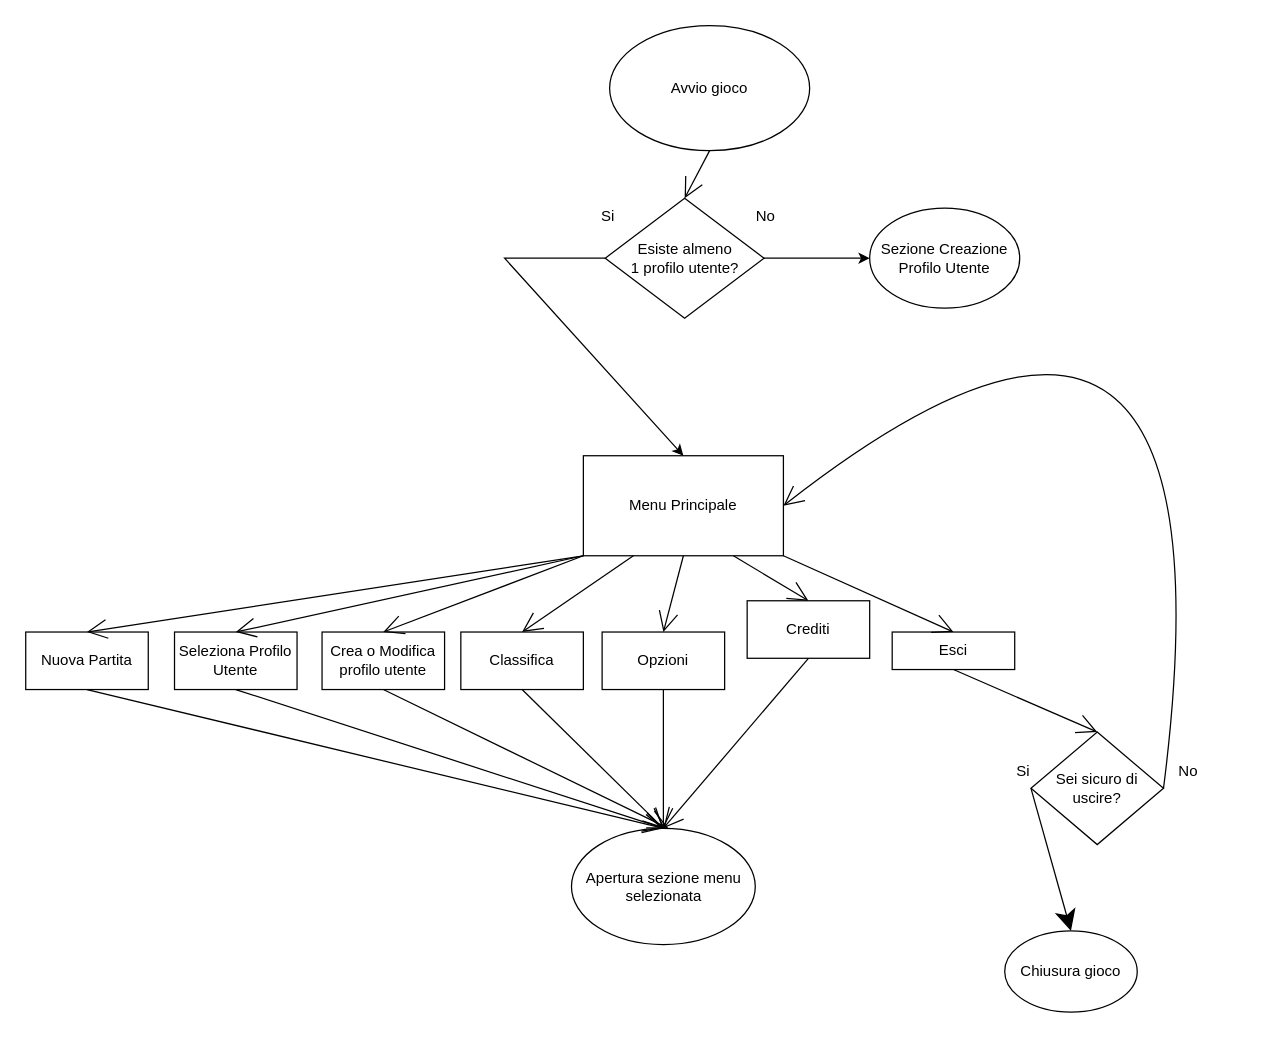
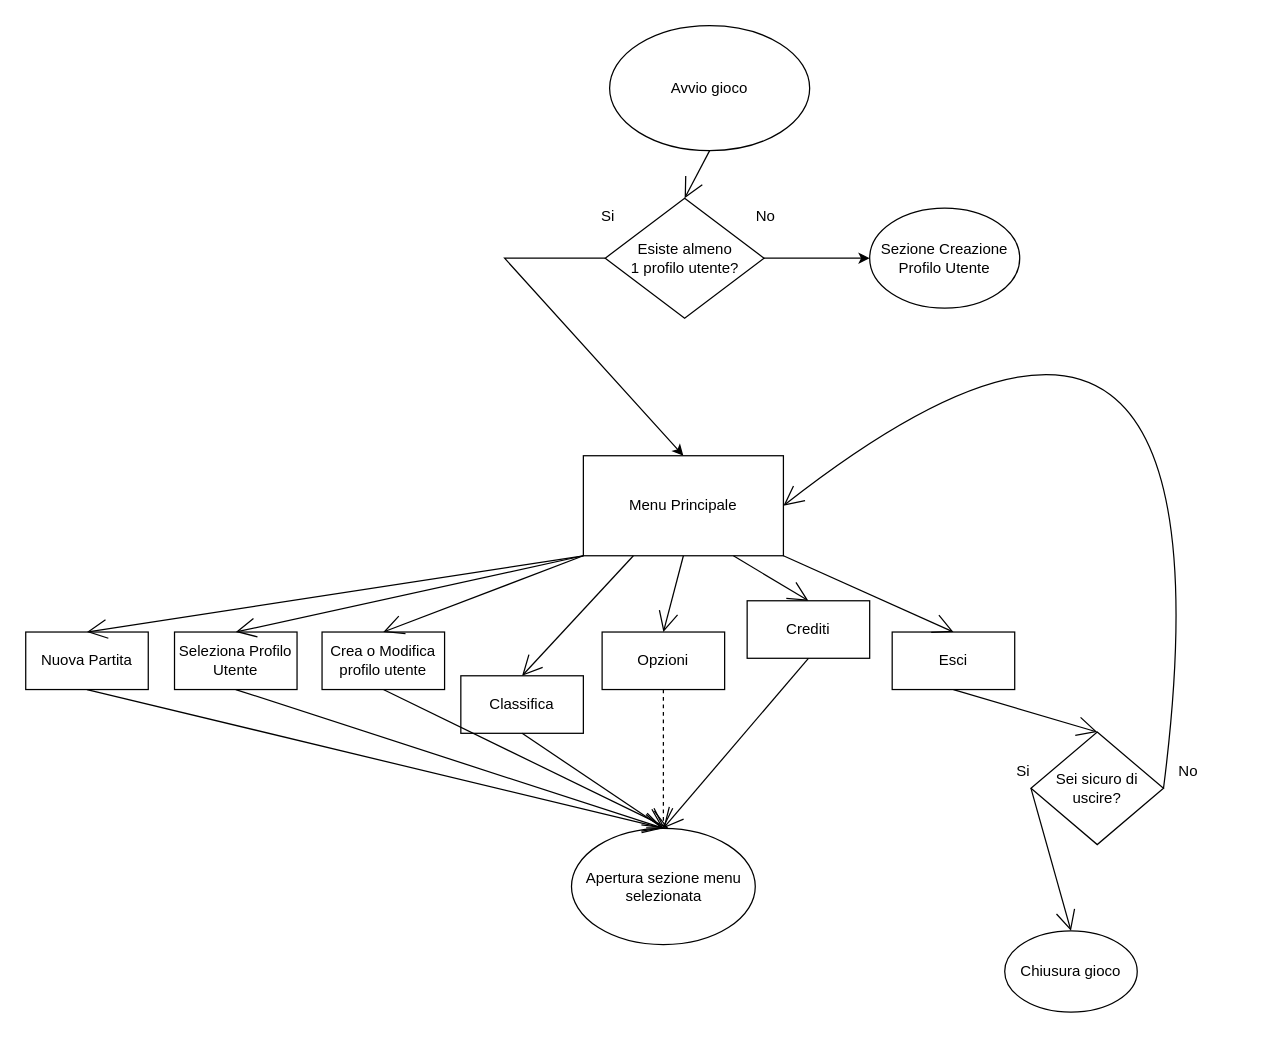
  <mxCell id="0" />
  <mxCell id="1" parent="0" />
  <mxCell id="2" value="Menu Principale" style="rounded=0;whiteSpace=wrap;html=1;hachureGap=4;" parent="1" vertex="1"><mxGeometry x="466" y="364" width="160" height="80" as="geometry" /></mxCell>
  <mxCell id="3" value="" style="edgeStyle=none;curved=1;rounded=0;orthogonalLoop=1;jettySize=auto;html=1;endArrow=open;startSize=14;endSize=14;sourcePerimeterSpacing=8;targetPerimeterSpacing=8;exitX=0.5;exitY=1;exitDx=0;exitDy=0;entryX=0.5;entryY=0;entryDx=0;entryDy=0;" parent="1" source="4" target="33" edge="1"><mxGeometry relative="1" as="geometry"><mxPoint x="552" y="153" as="sourcePoint" /></mxGeometry></mxCell>
  <mxCell id="4" value="Avvio gioco" style="ellipse;whiteSpace=wrap;html=1;hachureGap=4;" parent="1" vertex="1"><mxGeometry x="487" y="20" width="160" height="100" as="geometry" /></mxCell>
- <mxCell id="5" value="Esci" style="rounded=0;whiteSpace=wrap;html=1;hachureGap=4;" parent="1" vertex="1"><mxGeometry x="713" y="505" width="98" height="30" as="geometry" /></mxCell>
+ <mxCell id="5" value="Esci" style="rounded=0;whiteSpace=wrap;html=1;hachureGap=4;" parent="1" vertex="1"><mxGeometry x="713" y="505" width="98" height="46" as="geometry" /></mxCell>
  <mxCell id="6" value="" style="edgeStyle=none;orthogonalLoop=1;jettySize=auto;html=1;rounded=0;endArrow=open;startSize=14;endSize=14;sourcePerimeterSpacing=8;targetPerimeterSpacing=8;curved=1;exitX=1;exitY=1;exitDx=0;exitDy=0;entryX=0.5;entryY=0;entryDx=0;entryDy=0;" parent="1" source="2" target="5" edge="1"><mxGeometry width="120" relative="1" as="geometry"><mxPoint x="474" y="477" as="sourcePoint" /><mxPoint x="594" y="477" as="targetPoint" /><Array as="points" /></mxGeometry></mxCell>
  <mxCell id="7" value="Sei sicuro di uscire?" style="rhombus;whiteSpace=wrap;html=1;hachureGap=4;" parent="1" vertex="1"><mxGeometry x="824" y="585" width="106" height="90" as="geometry" /></mxCell>
  <mxCell id="8" value="" style="edgeStyle=none;orthogonalLoop=1;jettySize=auto;html=1;rounded=0;endArrow=open;startSize=14;endSize=14;sourcePerimeterSpacing=8;targetPerimeterSpacing=8;curved=1;exitX=0.5;exitY=1;exitDx=0;exitDy=0;entryX=0.5;entryY=0;entryDx=0;entryDy=0;" parent="1" source="5" target="7" edge="1"><mxGeometry width="120" relative="1" as="geometry"><mxPoint x="669" y="430" as="sourcePoint" /><mxPoint x="789" y="430" as="targetPoint" /><Array as="points" /></mxGeometry></mxCell>
  <mxCell id="9" value="No" style="text;strokeColor=none;fillColor=none;html=1;align=center;verticalAlign=middle;whiteSpace=wrap;rounded=0;hachureGap=4;" parent="1" vertex="1"><mxGeometry x="920" y="602" width="60" height="30" as="geometry" /></mxCell>
  <mxCell id="10" value="Chiusura gioco" style="ellipse;whiteSpace=wrap;html=1;hachureGap=4;" parent="1" vertex="1"><mxGeometry x="803" y="744" width="106" height="65" as="geometry" /></mxCell>
- <mxCell id="11" value="" style="edgeStyle=none;orthogonalLoop=1;jettySize=auto;html=1;rounded=0;endArrow=classic;startSize=14;endSize=14;sourcePerimeterSpacing=8;targetPerimeterSpacing=8;curved=1;entryX=0.5;entryY=0;entryDx=0;entryDy=0;exitX=0;exitY=0.5;exitDx=0;exitDy=0;" parent="1" source="7" target="10" edge="1"><mxGeometry width="120" relative="1" as="geometry"><mxPoint x="814" y="660" as="sourcePoint" /><mxPoint x="864" y="740" as="targetPoint" /><Array as="points" /></mxGeometry></mxCell>
+ <mxCell id="11" value="" style="edgeStyle=none;orthogonalLoop=1;jettySize=auto;html=1;rounded=0;endArrow=open;startSize=14;endSize=14;sourcePerimeterSpacing=8;targetPerimeterSpacing=8;curved=1;entryX=0.5;entryY=0;entryDx=0;entryDy=0;exitX=0;exitY=0.5;exitDx=0;exitDy=0;" parent="1" source="7" target="10" edge="1"><mxGeometry width="120" relative="1" as="geometry"><mxPoint x="814" y="660" as="sourcePoint" /><mxPoint x="864" y="740" as="targetPoint" /><Array as="points" /></mxGeometry></mxCell>
  <mxCell id="12" value="Si" style="text;strokeColor=none;fillColor=none;html=1;align=center;verticalAlign=middle;whiteSpace=wrap;rounded=0;hachureGap=4;" parent="1" vertex="1"><mxGeometry x="788" y="602" width="60" height="30" as="geometry" /></mxCell>
  <mxCell id="13" value="Crediti" style="rounded=0;whiteSpace=wrap;html=1;hachureGap=4;" parent="1" vertex="1"><mxGeometry x="597" y="480" width="98" height="46" as="geometry" /></mxCell>
- <mxCell id="14" value="Classifica" style="rounded=0;whiteSpace=wrap;html=1;hachureGap=4;" parent="1" vertex="1"><mxGeometry x="368" y="505" width="98" height="46" as="geometry" /></mxCell>
+ <mxCell id="14" value="Classifica" style="rounded=0;whiteSpace=wrap;html=1;hachureGap=4;" parent="1" vertex="1"><mxGeometry x="368" y="540" width="98" height="46" as="geometry" /></mxCell>
  <mxCell id="15" value="Nuova Partita" style="rounded=0;whiteSpace=wrap;html=1;hachureGap=4;" parent="1" vertex="1"><mxGeometry x="20" y="505" width="98" height="46" as="geometry" /></mxCell>
  <mxCell id="16" value="Opzioni" style="rounded=0;whiteSpace=wrap;html=1;hachureGap=4;" parent="1" vertex="1"><mxGeometry x="481" y="505" width="98" height="46" as="geometry" /></mxCell>
  <mxCell id="17" value="" style="edgeStyle=none;orthogonalLoop=1;jettySize=auto;html=1;rounded=0;endArrow=open;startSize=14;endSize=14;sourcePerimeterSpacing=8;targetPerimeterSpacing=8;curved=1;exitX=0.75;exitY=1;exitDx=0;exitDy=0;entryX=0.5;entryY=0;entryDx=0;entryDy=0;" parent="1" source="2" target="13" edge="1"><mxGeometry width="120" relative="1" as="geometry"><mxPoint x="324" y="478" as="sourcePoint" /><mxPoint x="444" y="478" as="targetPoint" /><Array as="points" /></mxGeometry></mxCell>
  <mxCell id="18" value="" style="edgeStyle=none;orthogonalLoop=1;jettySize=auto;html=1;rounded=0;endArrow=open;startSize=14;endSize=14;sourcePerimeterSpacing=8;targetPerimeterSpacing=8;curved=1;exitX=0.5;exitY=1;exitDx=0;exitDy=0;entryX=0.5;entryY=0;entryDx=0;entryDy=0;" parent="1" source="2" target="16" edge="1"><mxGeometry width="120" relative="1" as="geometry"><mxPoint x="324" y="478" as="sourcePoint" /><mxPoint x="444" y="478" as="targetPoint" /><Array as="points" /></mxGeometry></mxCell>
  <mxCell id="19" value="" style="edgeStyle=none;orthogonalLoop=1;jettySize=auto;html=1;rounded=0;endArrow=open;startSize=14;endSize=14;sourcePerimeterSpacing=8;targetPerimeterSpacing=8;curved=1;exitX=0.25;exitY=1;exitDx=0;exitDy=0;entryX=0.5;entryY=0;entryDx=0;entryDy=0;" parent="1" source="2" target="14" edge="1"><mxGeometry width="120" relative="1" as="geometry"><mxPoint x="324" y="478" as="sourcePoint" /><mxPoint x="444" y="478" as="targetPoint" /><Array as="points" /></mxGeometry></mxCell>
  <mxCell id="20" value="" style="edgeStyle=none;orthogonalLoop=1;jettySize=auto;html=1;rounded=0;endArrow=open;startSize=14;endSize=14;sourcePerimeterSpacing=8;targetPerimeterSpacing=8;curved=1;exitX=0;exitY=1;exitDx=0;exitDy=0;entryX=0.5;entryY=0;entryDx=0;entryDy=0;" parent="1" source="2" target="15" edge="1"><mxGeometry width="120" relative="1" as="geometry"><mxPoint x="324" y="478" as="sourcePoint" /><mxPoint x="444" y="478" as="targetPoint" /><Array as="points" /></mxGeometry></mxCell>
  <mxCell id="21" value="Apertura sezione menu selezionata" style="ellipse;whiteSpace=wrap;html=1;hachureGap=4;" parent="1" vertex="1"><mxGeometry x="456.5" y="662" width="147" height="93" as="geometry" /></mxCell>
  <mxCell id="22" value="" style="edgeStyle=none;orthogonalLoop=1;jettySize=auto;html=1;rounded=0;endArrow=open;startSize=14;endSize=14;sourcePerimeterSpacing=8;targetPerimeterSpacing=8;curved=1;exitX=0.5;exitY=1;exitDx=0;exitDy=0;entryX=0.5;entryY=0;entryDx=0;entryDy=0;" parent="1" source="15" target="21" edge="1"><mxGeometry width="120" relative="1" as="geometry"><mxPoint x="495" y="384" as="sourcePoint" /><mxPoint x="615" y="384" as="targetPoint" /><Array as="points" /></mxGeometry></mxCell>
  <mxCell id="23" value="" style="edgeStyle=none;orthogonalLoop=1;jettySize=auto;html=1;rounded=0;endArrow=open;startSize=14;endSize=14;sourcePerimeterSpacing=8;targetPerimeterSpacing=8;curved=1;exitX=0.5;exitY=1;exitDx=0;exitDy=0;entryX=0.5;entryY=0;entryDx=0;entryDy=0;" parent="1" source="14" target="21" edge="1"><mxGeometry width="120" relative="1" as="geometry"><mxPoint x="495" y="384" as="sourcePoint" /><mxPoint x="615" y="384" as="targetPoint" /><Array as="points" /></mxGeometry></mxCell>
- <mxCell id="24" value="" style="edgeStyle=none;orthogonalLoop=1;jettySize=auto;html=1;rounded=0;endArrow=open;startSize=14;endSize=14;sourcePerimeterSpacing=8;targetPerimeterSpacing=8;curved=1;exitX=0.5;exitY=1;exitDx=0;exitDy=0;entryX=0.5;entryY=0;entryDx=0;entryDy=0;" parent="1" source="16" target="21" edge="1"><mxGeometry width="120" relative="1" as="geometry"><mxPoint x="495" y="384" as="sourcePoint" /><mxPoint x="615" y="384" as="targetPoint" /><Array as="points" /></mxGeometry></mxCell>
+ <mxCell id="24" value="" style="edgeStyle=none;orthogonalLoop=1;jettySize=auto;html=1;rounded=0;endArrow=open;startSize=14;endSize=14;sourcePerimeterSpacing=8;targetPerimeterSpacing=8;curved=1;exitX=0.5;exitY=1;exitDx=0;exitDy=0;entryX=0.5;entryY=0;entryDx=0;entryDy=0;dashed=1;" parent="1" source="16" target="21" edge="1"><mxGeometry width="120" relative="1" as="geometry"><mxPoint x="495" y="384" as="sourcePoint" /><mxPoint x="615" y="384" as="targetPoint" /><Array as="points" /></mxGeometry></mxCell>
  <mxCell id="25" value="" style="edgeStyle=none;orthogonalLoop=1;jettySize=auto;html=1;rounded=0;endArrow=open;startSize=14;endSize=14;sourcePerimeterSpacing=8;targetPerimeterSpacing=8;curved=1;exitX=0.5;exitY=1;exitDx=0;exitDy=0;entryX=0.5;entryY=0;entryDx=0;entryDy=0;" parent="1" source="13" target="21" edge="1"><mxGeometry width="120" relative="1" as="geometry"><mxPoint x="495" y="384" as="sourcePoint" /><mxPoint x="602" y="645" as="targetPoint" /><Array as="points" /></mxGeometry></mxCell>
  <mxCell id="26" value="" style="edgeStyle=none;orthogonalLoop=1;jettySize=auto;html=1;rounded=0;endArrow=open;startSize=14;endSize=14;sourcePerimeterSpacing=8;targetPerimeterSpacing=8;curved=1;exitX=1;exitY=0.5;exitDx=0;exitDy=0;entryX=1;entryY=0.5;entryDx=0;entryDy=0;" parent="1" source="7" target="2" edge="1"><mxGeometry width="120" relative="1" as="geometry"><mxPoint x="496" y="210" as="sourcePoint" /><mxPoint x="906" y="4" as="targetPoint" /><Array as="points"><mxPoint x="996" y="114" /></Array></mxGeometry></mxCell>
  <mxCell id="27" value="Seleziona Profilo Utente" style="rounded=0;whiteSpace=wrap;html=1;hachureGap=4;" parent="1" vertex="1"><mxGeometry x="139" y="505" width="98" height="46" as="geometry" /></mxCell>
  <mxCell id="28" value="Crea o Modifica profilo utente" style="rounded=0;whiteSpace=wrap;html=1;hachureGap=4;" parent="1" vertex="1"><mxGeometry x="257" y="505" width="98" height="46" as="geometry" /></mxCell>
  <mxCell id="29" value="" style="edgeStyle=none;orthogonalLoop=1;jettySize=auto;html=1;rounded=0;endArrow=open;startSize=14;endSize=14;sourcePerimeterSpacing=8;targetPerimeterSpacing=8;curved=1;exitX=0;exitY=1;exitDx=0;exitDy=0;entryX=0.5;entryY=0;entryDx=0;entryDy=0;" parent="1" source="2" target="27" edge="1"><mxGeometry width="120" relative="1" as="geometry"><mxPoint x="556" y="454" as="sourcePoint" /><mxPoint x="540" y="515" as="targetPoint" /><Array as="points" /></mxGeometry></mxCell>
  <mxCell id="30" value="" style="edgeStyle=none;orthogonalLoop=1;jettySize=auto;html=1;rounded=0;endArrow=open;startSize=14;endSize=14;sourcePerimeterSpacing=8;targetPerimeterSpacing=8;curved=1;exitX=0;exitY=1;exitDx=0;exitDy=0;entryX=0.5;entryY=0;entryDx=0;entryDy=0;" parent="1" source="2" target="28" edge="1"><mxGeometry width="120" relative="1" as="geometry"><mxPoint x="566" y="464" as="sourcePoint" /><mxPoint x="550" y="525" as="targetPoint" /><Array as="points" /></mxGeometry></mxCell>
  <mxCell id="31" value="" style="edgeStyle=none;orthogonalLoop=1;jettySize=auto;html=1;rounded=0;endArrow=open;startSize=14;endSize=14;sourcePerimeterSpacing=8;targetPerimeterSpacing=8;curved=1;exitX=0.5;exitY=1;exitDx=0;exitDy=0;entryX=0.5;entryY=0;entryDx=0;entryDy=0;" parent="1" source="27" target="21" edge="1"><mxGeometry width="120" relative="1" as="geometry"><mxPoint x="576" y="474" as="sourcePoint" /><mxPoint x="560" y="535" as="targetPoint" /><Array as="points" /></mxGeometry></mxCell>
  <mxCell id="32" value="" style="edgeStyle=none;orthogonalLoop=1;jettySize=auto;html=1;rounded=0;endArrow=open;startSize=14;endSize=14;sourcePerimeterSpacing=8;targetPerimeterSpacing=8;curved=1;exitX=0.5;exitY=1;exitDx=0;exitDy=0;" parent="1" source="28" edge="1"><mxGeometry width="120" relative="1" as="geometry"><mxPoint x="586" y="484" as="sourcePoint" /><mxPoint x="534" y="662" as="targetPoint" /><Array as="points" /></mxGeometry></mxCell>
  <mxCell id="33" value="Esiste almeno&lt;br&gt;1 profilo utente?" style="rhombus;whiteSpace=wrap;html=1;" vertex="1" parent="1"><mxGeometry x="483.5" y="158" width="127" height="96" as="geometry" /></mxCell>
  <mxCell id="34" value="Si" style="text;html=1;strokeColor=none;fillColor=none;align=center;verticalAlign=middle;whiteSpace=wrap;rounded=0;" vertex="1" parent="1"><mxGeometry x="456" y="158" width="60" height="30" as="geometry" /></mxCell>
  <mxCell id="35" value="No" style="text;html=1;strokeColor=none;fillColor=none;align=center;verticalAlign=middle;whiteSpace=wrap;rounded=0;" vertex="1" parent="1"><mxGeometry x="582" y="158" width="60" height="30" as="geometry" /></mxCell>
  <mxCell id="36" value="" style="endArrow=classic;html=1;rounded=0;exitX=0;exitY=0.5;exitDx=0;exitDy=0;entryX=0.5;entryY=0;entryDx=0;entryDy=0;" edge="1" parent="1" source="33" target="2"><mxGeometry width="50" height="50" relative="1" as="geometry"><mxPoint x="526" y="268" as="sourcePoint" /><mxPoint x="637" y="375" as="targetPoint" /><Array as="points"><mxPoint x="403" y="206" /></Array></mxGeometry></mxCell>
  <mxCell id="37" value="Sezione Creazione Profilo Utente" style="ellipse;whiteSpace=wrap;html=1;" vertex="1" parent="1"><mxGeometry x="695" y="166" width="120" height="80" as="geometry" /></mxCell>
  <mxCell id="38" value="" style="endArrow=classic;html=1;rounded=0;exitX=1;exitY=0.5;exitDx=0;exitDy=0;entryX=0;entryY=0.5;entryDx=0;entryDy=0;" edge="1" parent="1" source="33" target="37"><mxGeometry width="50" height="50" relative="1" as="geometry"><mxPoint x="547" y="290" as="sourcePoint" /><mxPoint x="597" y="240" as="targetPoint" /></mxGeometry></mxCell>
